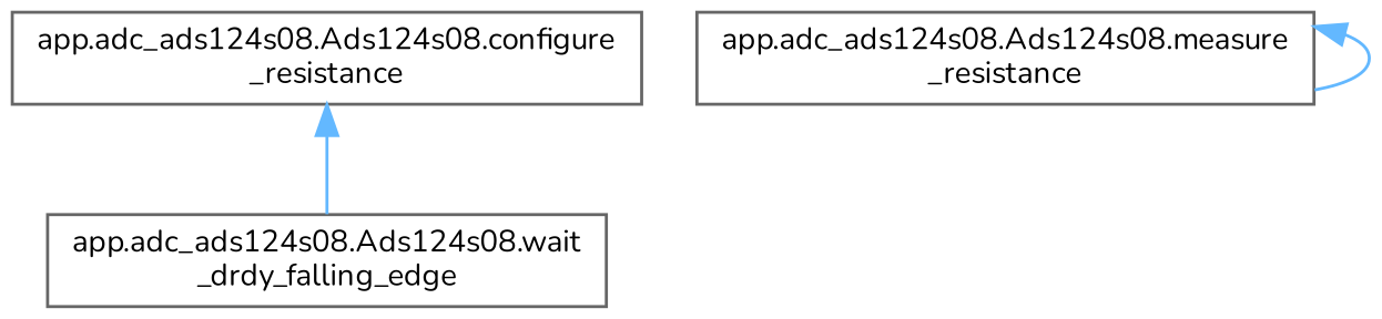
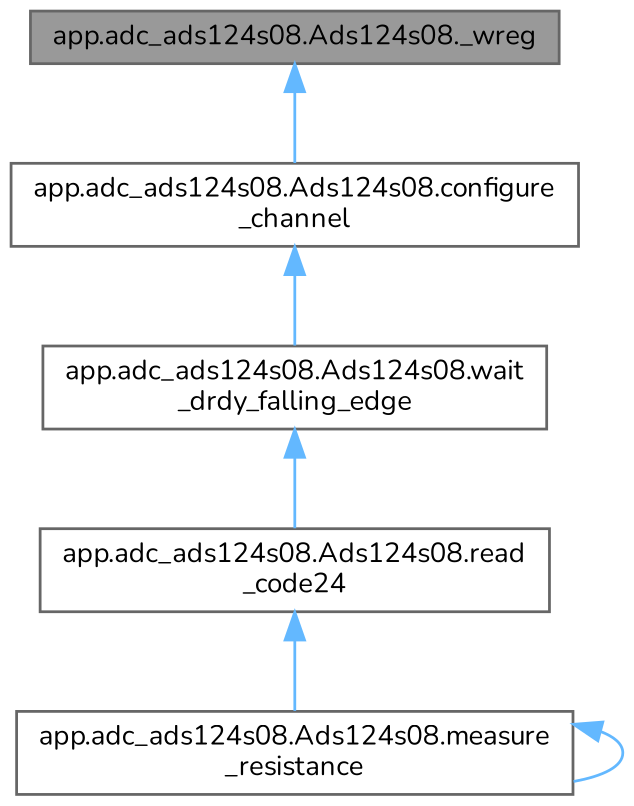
  digraph {
    fontname=Nunito
    rankdir=TB
    node [color=grey40 fillcolor=white fontname=Nunito fontsize=10 shape=box style=filled]
    edge [color=steelblue1 dir=back fontname=Nunito fontsize=10 labelfontname=Helvetica labelfontsize=10 style=solid]
-   n2 [height=0.2 label="app.adc_ads124s08.Ads124s08.configure\l_resistance" width=0.4]
+   n1 [color=gray40 fillcolor=grey60 fontcolor=black height=0.2 label="app.adc_ads124s08.Ads124s08._wreg" width=0.4]
+   n2 [height=0.2 label="app.adc_ads124s08.Ads124s08.configure\l_channel" width=0.4]
    n3 [height=0.2 label="app.adc_ads124s08.Ads124s08.wait\l_drdy_falling_edge" width=0.4]
+   n4 [height=0.2 label="app.adc_ads124s08.Ads124s08.read\l_code24" width=0.4]
    n5 [height=0.2 label="app.adc_ads124s08.Ads124s08.measure\l_resistance" width=0.4]
+   n1 -> n2
    n2 -> n3
+   n3 -> n4
+   n4 -> n5
    n5 -> n5
  }
